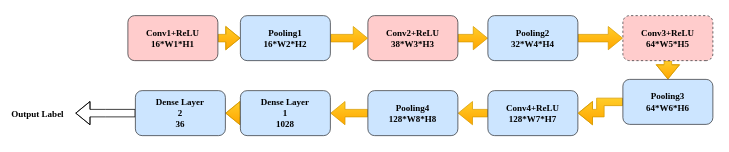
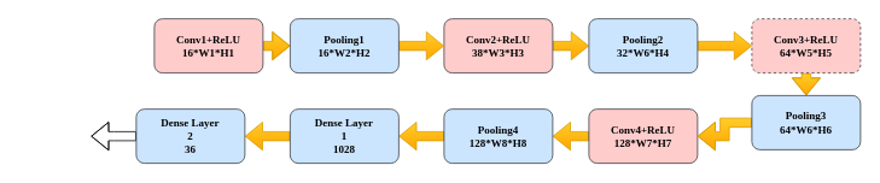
  <mxCell id="0" />
  <mxCell id="1" parent="0" />
  <mxCell id="2" style="edgeStyle=orthogonalEdgeStyle;rounded=0;orthogonalLoop=1;jettySize=auto;html=1;entryX=1;entryY=0.5;entryDx=0;entryDy=0;fontFamily=Times New Roman;fillColor=#ffcd28;gradientColor=#ffa500;strokeColor=#d79b00;shape=flexArrow;" edge="1" parent="1" source="3" target="11"><mxGeometry relative="1" as="geometry" /></mxCell>
  <mxCell id="3" value="&lt;div&gt;Conv1+ReLU&lt;/div&gt;&lt;div&gt;16*W1*H1&lt;br&gt;&lt;/div&gt;" style="rounded=1;whiteSpace=wrap;html=1;fillColor=#ffcccc;strokeColor=#36393d;fontFamily=Times New Roman;direction=west;fontStyle=1" vertex="1" parent="1"><mxGeometry x="170" y="20" width="120" height="60" as="geometry" /></mxCell>
  <mxCell id="4" style="edgeStyle=orthogonalEdgeStyle;shape=flexArrow;rounded=0;orthogonalLoop=1;jettySize=auto;html=1;exitX=0;exitY=0.5;exitDx=0;exitDy=0;fontFamily=Times New Roman;fillColor=#ffcd28;gradientColor=#ffa500;strokeColor=#d79b00;" edge="1" parent="1" source="5" target="13"><mxGeometry relative="1" as="geometry" /></mxCell>
  <mxCell id="5" value="&lt;div&gt;Conv2+ReLU&lt;/div&gt;&lt;div&gt;38*W3*H3&lt;br&gt;&lt;/div&gt;" style="rounded=1;whiteSpace=wrap;html=1;fillColor=#ffcccc;strokeColor=#36393d;fontFamily=Times New Roman;direction=west;fontStyle=1" vertex="1" parent="1"><mxGeometry x="490" y="20" width="120" height="60" as="geometry" /></mxCell>
  <mxCell id="6" style="edgeStyle=orthogonalEdgeStyle;shape=flexArrow;rounded=0;orthogonalLoop=1;jettySize=auto;html=1;fontFamily=Times New Roman;fillColor=#ffcd28;gradientColor=#ffa500;strokeColor=#d79b00;" edge="1" parent="1" source="7" target="15"><mxGeometry relative="1" as="geometry" /></mxCell>
  <mxCell id="7" value="&lt;div&gt;Conv3+ReLU&lt;/div&gt;&lt;div&gt;64*W5*H5&lt;br&gt;&lt;/div&gt;" style="rounded=1;whiteSpace=wrap;html=1;fillColor=#ffcccc;strokeColor=#36393d;fontFamily=Times New Roman;direction=west;fontStyle=1;dashed=1;" vertex="1" parent="1"><mxGeometry x="830" y="20" width="120" height="60" as="geometry" /></mxCell>
  <mxCell id="8" style="edgeStyle=orthogonalEdgeStyle;shape=flexArrow;rounded=0;orthogonalLoop=1;jettySize=auto;html=1;entryX=0;entryY=0.5;entryDx=0;entryDy=0;fontFamily=Times New Roman;fillColor=#ffcd28;gradientColor=#ffa500;strokeColor=#d79b00;" edge="1" parent="1" source="9" target="17"><mxGeometry relative="1" as="geometry" /></mxCell>
- <mxCell id="9" value="&lt;div&gt;Conv4+ReLU&lt;/div&gt;&lt;div&gt;128*W7*H7&lt;br&gt;&lt;/div&gt;" style="rounded=1;whiteSpace=wrap;html=1;fillColor=#cce5ff;strokeColor=#36393d;fontFamily=Times New Roman;direction=west;fontStyle=1;" vertex="1" parent="1"><mxGeometry x="650" y="120" width="120" height="60" as="geometry" /></mxCell>
+ <mxCell id="9" value="&lt;div&gt;Conv4+ReLU&lt;/div&gt;&lt;div&gt;128*W7*H7&lt;br&gt;&lt;/div&gt;" style="rounded=1;whiteSpace=wrap;html=1;fillColor=#ffcccc;strokeColor=#36393d;fontFamily=Times New Roman;direction=west;fontStyle=1" vertex="1" parent="1"><mxGeometry x="650" y="120" width="120" height="60" as="geometry" /></mxCell>
  <mxCell id="10" style="edgeStyle=orthogonalEdgeStyle;shape=flexArrow;rounded=0;orthogonalLoop=1;jettySize=auto;html=1;exitX=0;exitY=0.5;exitDx=0;exitDy=0;entryX=1;entryY=0.5;entryDx=0;entryDy=0;fontFamily=Times New Roman;fillColor=#ffcd28;gradientColor=#ffa500;strokeColor=#d79b00;" edge="1" parent="1" source="11" target="5"><mxGeometry relative="1" as="geometry" /></mxCell>
  <mxCell id="11" value="&lt;div&gt;Pooling1&lt;br&gt;&lt;/div&gt;&lt;div&gt;16*W2*H2&lt;br&gt;&lt;/div&gt;" style="rounded=1;whiteSpace=wrap;html=1;fillColor=#cce5ff;strokeColor=#36393d;fontFamily=Times New Roman;direction=west;fontStyle=1" vertex="1" parent="1"><mxGeometry x="320" y="20" width="120" height="60" as="geometry" /></mxCell>
  <mxCell id="12" style="edgeStyle=orthogonalEdgeStyle;shape=flexArrow;rounded=0;orthogonalLoop=1;jettySize=auto;html=1;fontFamily=Times New Roman;fillColor=#ffcd28;gradientColor=#ffa500;strokeColor=#d79b00;" edge="1" parent="1" source="13" target="7"><mxGeometry relative="1" as="geometry" /></mxCell>
- <mxCell id="13" value="&lt;div&gt;Pooling2&lt;br&gt;&lt;/div&gt;&lt;div&gt;32*W4*H4&lt;br&gt;&lt;/div&gt;" style="rounded=1;whiteSpace=wrap;html=1;fillColor=#cce5ff;strokeColor=#36393d;fontFamily=Times New Roman;direction=west;fontStyle=1" vertex="1" parent="1"><mxGeometry x="650" y="20" width="120" height="60" as="geometry" /></mxCell>
+ <mxCell id="13" value="&lt;div&gt;Pooling2&lt;br&gt;&lt;/div&gt;&lt;div&gt;32*W6*H4&lt;br&gt;&lt;/div&gt;" style="rounded=1;whiteSpace=wrap;html=1;fillColor=#cce5ff;strokeColor=#36393d;fontFamily=Times New Roman;direction=west;fontStyle=1" vertex="1" parent="1"><mxGeometry x="650" y="20" width="120" height="60" as="geometry" /></mxCell>
  <mxCell id="14" style="edgeStyle=orthogonalEdgeStyle;shape=flexArrow;rounded=0;orthogonalLoop=1;jettySize=auto;html=1;entryX=0;entryY=0.5;entryDx=0;entryDy=0;fontFamily=Times New Roman;fillColor=#ffcd28;gradientColor=#ffa500;strokeColor=#d79b00;" edge="1" parent="1" source="15" target="9"><mxGeometry relative="1" as="geometry" /></mxCell>
  <mxCell id="15" value="&lt;div&gt;Pooling3&lt;br&gt;&lt;/div&gt;&lt;div&gt;64*W6*H6&lt;br&gt;&lt;/div&gt;" style="rounded=1;whiteSpace=wrap;html=1;fillColor=#cce5ff;strokeColor=#36393d;fontFamily=Times New Roman;direction=west;fontStyle=1" vertex="1" parent="1"><mxGeometry x="830" y="105" width="120" height="60" as="geometry" /></mxCell>
  <mxCell id="16" style="edgeStyle=orthogonalEdgeStyle;shape=flexArrow;rounded=0;orthogonalLoop=1;jettySize=auto;html=1;entryX=0;entryY=0.5;entryDx=0;entryDy=0;fontFamily=Times New Roman;fillColor=#ffcd28;gradientColor=#ffa500;strokeColor=#d79b00;" edge="1" parent="1" source="17" target="19"><mxGeometry relative="1" as="geometry" /></mxCell>
  <mxCell id="17" value="&lt;div&gt;Pooling4&lt;br&gt;&lt;/div&gt;&lt;div&gt;128*W8*H8&lt;br&gt;&lt;/div&gt;" style="rounded=1;whiteSpace=wrap;html=1;fillColor=#cce5ff;strokeColor=#36393d;fontFamily=Times New Roman;direction=west;fontStyle=1" vertex="1" parent="1"><mxGeometry x="490" y="120" width="120" height="60" as="geometry" /></mxCell>
  <mxCell id="18" style="edgeStyle=orthogonalEdgeStyle;shape=flexArrow;rounded=0;orthogonalLoop=1;jettySize=auto;html=1;fontFamily=Times New Roman;fillColor=#ffcd28;gradientColor=#ffa500;strokeColor=#d79b00;" edge="1" parent="1" source="19" target="21"><mxGeometry relative="1" as="geometry" /></mxCell>
  <mxCell id="19" value="&lt;div&gt;Dense Layer&lt;/div&gt;&lt;div&gt;1 &lt;br&gt;&lt;/div&gt;&lt;div&gt;1028&lt;br&gt;&lt;/div&gt;" style="rounded=1;whiteSpace=wrap;html=1;fillColor=#cce5ff;strokeColor=#36393d;fontFamily=Times New Roman;direction=west;fontStyle=1" vertex="1" parent="1"><mxGeometry x="320" y="120" width="120" height="60" as="geometry" /></mxCell>
  <mxCell id="20" style="edgeStyle=orthogonalEdgeStyle;shape=flexArrow;rounded=0;orthogonalLoop=1;jettySize=auto;html=1;fontFamily=Times New Roman;" edge="1" parent="1" source="21"><mxGeometry relative="1" as="geometry"><mxPoint x="100" y="150" as="targetPoint" /></mxGeometry></mxCell>
- <mxCell id="21" value="&lt;div&gt;Dense Layer&lt;/div&gt;&lt;div&gt;2&lt;br&gt;&lt;/div&gt;&lt;div&gt;36&lt;br&gt;&lt;/div&gt;" style="rounded=1;whiteSpace=wrap;html=1;fillColor=#cce5ff;strokeColor=#36393d;fontFamily=Times New Roman;direction=west;fontStyle=1" vertex="1" parent="1"><mxGeometry x="180" y="120" width="120" height="60" as="geometry" /></mxCell>
- <mxCell id="22" value="Output Label" style="text;strokeColor=none;fillColor=none;align=center;verticalAlign=middle;rounded=0;fontFamily=Times New Roman;fontStyle=1" vertex="1" parent="1"><mxGeometry x="20" y="135" width="60" height="30" as="geometry" /></mxCell>
+ <mxCell id="21" value="&lt;div&gt;Dense Layer&lt;/div&gt;&lt;div&gt;2&lt;br&gt;&lt;/div&gt;&lt;div&gt;36&lt;br&gt;&lt;/div&gt;" style="rounded=1;whiteSpace=wrap;html=1;fillColor=#cce5ff;strokeColor=#36393d;fontFamily=Times New Roman;direction=west;fontStyle=1" vertex="1" parent="1"><mxGeometry x="150" y="120" width="120" height="60" as="geometry" /></mxCell>
